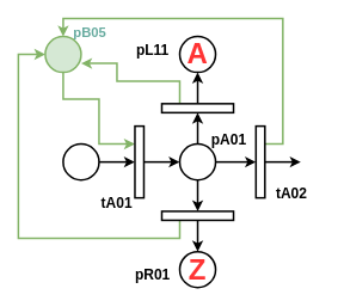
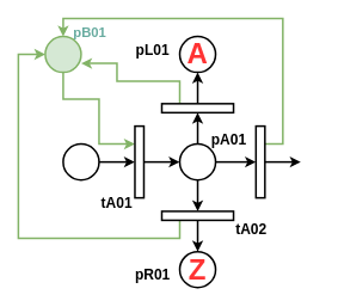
  <mxCell id="0" />
  <mxCell id="1" parent="0" />
  <mxCell id="2" style="edgeStyle=orthogonalEdgeStyle;rounded=0;orthogonalLoop=1;jettySize=auto;html=1;exitX=0.5;exitY=1;exitDx=0;exitDy=0;entryX=1;entryY=0.5;entryDx=0;entryDy=0;strokeWidth=2;" parent="1" source="5" target="12" edge="1"><mxGeometry relative="1" as="geometry" /></mxCell>
  <mxCell id="3" style="edgeStyle=orthogonalEdgeStyle;rounded=0;orthogonalLoop=1;jettySize=auto;html=1;exitX=0.5;exitY=0;exitDx=0;exitDy=0;strokeWidth=2;" parent="1" source="5" target="16" edge="1"><mxGeometry relative="1" as="geometry" /></mxCell>
  <mxCell id="4" style="edgeStyle=orthogonalEdgeStyle;rounded=0;orthogonalLoop=1;jettySize=auto;html=1;exitX=0;exitY=0.5;exitDx=0;exitDy=0;entryX=1;entryY=0.5;entryDx=0;entryDy=0;strokeWidth=2;" parent="1" source="5" target="26" edge="1"><mxGeometry relative="1" as="geometry"><mxPoint x="280" y="180" as="targetPoint" /></mxGeometry></mxCell>
  <mxCell id="5" value="" style="ellipse;whiteSpace=wrap;html=1;aspect=fixed;strokeWidth=2;direction=west;flipH=0;flipV=0;" parent="1" vertex="1"><mxGeometry x="200" y="160" width="40" height="40" as="geometry" /></mxCell>
  <mxCell id="6" style="edgeStyle=orthogonalEdgeStyle;rounded=0;orthogonalLoop=1;jettySize=auto;html=1;exitX=0.5;exitY=0;exitDx=0;exitDy=0;entryX=1;entryY=0.75;entryDx=0;entryDy=0;strokeWidth=2;fillColor=#d5e8d4;strokeColor=#82b366;" edge="1" parent="1" source="7" target="9"><mxGeometry relative="1" as="geometry"><Array as="points"><mxPoint x="70" y="110" /><mxPoint x="110" y="110" /><mxPoint x="110" y="160" /></Array></mxGeometry></mxCell>
  <mxCell id="7" value="" style="ellipse;whiteSpace=wrap;html=1;aspect=fixed;strokeWidth=2;direction=west;flipH=0;flipV=0;fillColor=#d5e8d4;strokeColor=#82b366;" parent="1" vertex="1"><mxGeometry x="50" y="40" width="40" height="40" as="geometry" /></mxCell>
  <mxCell id="8" style="edgeStyle=orthogonalEdgeStyle;rounded=0;orthogonalLoop=1;jettySize=auto;html=1;exitX=0;exitY=0.5;exitDx=0;exitDy=0;entryX=1;entryY=0.5;entryDx=0;entryDy=0;strokeWidth=2;" parent="1" source="9" target="5" edge="1"><mxGeometry relative="1" as="geometry" /></mxCell>
  <mxCell id="9" value="" style="rounded=0;whiteSpace=wrap;html=1;strokeWidth=2;direction=west;flipH=0;flipV=0;" parent="1" vertex="1"><mxGeometry x="150" y="140" width="10" height="80" as="geometry" /></mxCell>
  <mxCell id="10" style="edgeStyle=orthogonalEdgeStyle;rounded=0;orthogonalLoop=1;jettySize=auto;html=1;exitX=0;exitY=0.5;exitDx=0;exitDy=0;entryX=0.5;entryY=0;entryDx=0;entryDy=0;strokeWidth=2;" parent="1" source="12" target="13" edge="1"><mxGeometry relative="1" as="geometry" /></mxCell>
  <mxCell id="11" style="edgeStyle=orthogonalEdgeStyle;rounded=0;orthogonalLoop=1;jettySize=auto;html=1;exitX=0;exitY=0.75;exitDx=0;exitDy=0;entryX=0;entryY=0.25;entryDx=0;entryDy=0;entryPerimeter=0;strokeWidth=2;fontSize=15;fontColor=#67AB9F;fillColor=#d5e8d4;strokeColor=#82b366;" edge="1" parent="1" source="12" target="7"><mxGeometry relative="1" as="geometry"><Array as="points"><mxPoint x="200" y="90" /><mxPoint x="130" y="90" /><mxPoint x="130" y="70" /></Array></mxGeometry></mxCell>
  <mxCell id="12" value="" style="rounded=0;whiteSpace=wrap;html=1;strokeWidth=2;direction=west;flipH=0;flipV=0;rotation=-90;" parent="1" vertex="1"><mxGeometry x="215" y="80" width="10" height="80" as="geometry" /></mxCell>
  <mxCell id="13" value="" style="ellipse;whiteSpace=wrap;html=1;aspect=fixed;strokeWidth=2;direction=west;flipH=0;flipV=0;" parent="1" vertex="1"><mxGeometry x="200" y="40" width="40" height="40" as="geometry" /></mxCell>
  <mxCell id="14" style="edgeStyle=orthogonalEdgeStyle;rounded=0;orthogonalLoop=1;jettySize=auto;html=1;exitX=1;exitY=0.5;exitDx=0;exitDy=0;entryX=0.5;entryY=1;entryDx=0;entryDy=0;strokeWidth=2;" parent="1" source="16" target="17" edge="1"><mxGeometry relative="1" as="geometry" /></mxCell>
  <mxCell id="15" style="edgeStyle=orthogonalEdgeStyle;rounded=0;orthogonalLoop=1;jettySize=auto;html=1;exitX=1;exitY=0.75;exitDx=0;exitDy=0;strokeWidth=2;fillColor=#d5e8d4;strokeColor=#82b366;" edge="1" parent="1" source="16"><mxGeometry relative="1" as="geometry"><mxPoint x="50" y="60" as="targetPoint" /><Array as="points"><mxPoint x="200" y="265" /><mxPoint x="20" y="265" /><mxPoint x="20" y="60" /></Array></mxGeometry></mxCell>
  <mxCell id="16" value="" style="rounded=0;whiteSpace=wrap;html=1;strokeWidth=2;direction=west;flipH=0;flipV=0;rotation=-90;" parent="1" vertex="1"><mxGeometry x="215" y="200" width="10" height="80" as="geometry" /></mxCell>
  <mxCell id="17" value="" style="ellipse;whiteSpace=wrap;html=1;aspect=fixed;strokeWidth=2;direction=west;flipH=0;flipV=0;" parent="1" vertex="1"><mxGeometry x="200" y="280" width="40" height="40" as="geometry" /></mxCell>
  <mxCell id="18" value="&lt;font style=&quot;font-size: 16px;&quot;&gt;&lt;b&gt;&lt;font style=&quot;font-size: 16px;&quot;&gt;pR01&lt;/font&gt;&lt;/b&gt;&lt;/font&gt;" style="text;html=1;strokeColor=none;fillColor=none;align=center;verticalAlign=middle;whiteSpace=wrap;rounded=0;" parent="1" vertex="1"><mxGeometry x="140" y="290" width="60" height="30" as="geometry" /></mxCell>
- <mxCell id="19" value="&lt;font style=&quot;font-size: 16px;&quot;&gt;&lt;b&gt;&lt;font style=&quot;font-size: 16px;&quot;&gt;pL11&lt;/font&gt;&lt;/b&gt;&lt;/font&gt;" style="text;html=1;strokeColor=none;fillColor=none;align=center;verticalAlign=middle;whiteSpace=wrap;rounded=0;" parent="1" vertex="1"><mxGeometry x="140" y="40" width="60" height="30" as="geometry" /></mxCell>
+ <mxCell id="19" value="&lt;font style=&quot;font-size: 16px;&quot;&gt;&lt;b&gt;&lt;font style=&quot;font-size: 16px;&quot;&gt;pL01&lt;/font&gt;&lt;/b&gt;&lt;/font&gt;" style="text;html=1;strokeColor=none;fillColor=none;align=center;verticalAlign=middle;whiteSpace=wrap;rounded=0;" parent="1" vertex="1"><mxGeometry x="140" y="40" width="60" height="30" as="geometry" /></mxCell>
  <mxCell id="20" value="&lt;b&gt;&lt;font color=&quot;#FF3333&quot;&gt;A&lt;/font&gt;&lt;/b&gt;" style="text;html=1;strokeColor=none;fillColor=none;align=center;verticalAlign=middle;whiteSpace=wrap;rounded=0;fontSize=32;" parent="1" vertex="1"><mxGeometry x="190" y="45" width="60" height="30" as="geometry" /></mxCell>
  <mxCell id="21" value="&lt;b&gt;&lt;font color=&quot;#FF3333&quot;&gt;Z&lt;/font&gt;&lt;/b&gt;" style="text;html=1;strokeColor=none;fillColor=none;align=center;verticalAlign=middle;whiteSpace=wrap;rounded=0;fontSize=32;" parent="1" vertex="1"><mxGeometry x="190" y="285" width="60" height="30" as="geometry" /></mxCell>
  <mxCell id="22" value="&lt;b&gt;&lt;font style=&quot;font-size: 16px;&quot;&gt;tA01&lt;/font&gt;&lt;/b&gt;" style="text;html=1;strokeColor=none;fillColor=none;align=center;verticalAlign=middle;whiteSpace=wrap;rounded=0;" parent="1" vertex="1"><mxGeometry x="100" y="210" width="60" height="30" as="geometry" /></mxCell>
  <mxCell id="23" value="&lt;b&gt;&lt;font style=&quot;font-size: 16px;&quot;&gt;pA01&lt;/font&gt;&lt;/b&gt;" style="text;html=1;strokeColor=none;fillColor=none;align=center;verticalAlign=middle;whiteSpace=wrap;rounded=0;" parent="1" vertex="1"><mxGeometry x="225" y="140" width="60" height="30" as="geometry" /></mxCell>
  <mxCell id="24" style="edgeStyle=orthogonalEdgeStyle;rounded=0;orthogonalLoop=1;jettySize=auto;html=1;exitX=0;exitY=0.5;exitDx=0;exitDy=0;strokeWidth=2;" edge="1" parent="1" source="26"><mxGeometry relative="1" as="geometry"><mxPoint x="335" y="180" as="targetPoint" /></mxGeometry></mxCell>
  <mxCell id="25" style="edgeStyle=orthogonalEdgeStyle;rounded=0;orthogonalLoop=1;jettySize=auto;html=1;exitX=0;exitY=0.75;exitDx=0;exitDy=0;strokeWidth=2;entryX=0.5;entryY=1;entryDx=0;entryDy=0;fillColor=#d5e8d4;strokeColor=#82b366;" edge="1" parent="1" source="26" target="7"><mxGeometry relative="1" as="geometry"><mxPoint x="290" y="20" as="targetPoint" /></mxGeometry></mxCell>
  <mxCell id="26" value="" style="rounded=0;whiteSpace=wrap;html=1;strokeWidth=2;direction=west;flipH=0;flipV=0;" parent="1" vertex="1"><mxGeometry x="285" y="140" width="10" height="80" as="geometry" /></mxCell>
- <mxCell id="27" value="&lt;b&gt;&lt;font style=&quot;font-size: 16px;&quot;&gt;tA02&lt;/font&gt;&lt;/b&gt;" style="text;html=1;strokeColor=none;fillColor=none;align=center;verticalAlign=middle;whiteSpace=wrap;rounded=0;" parent="1" vertex="1"><mxGeometry x="295" y="200" width="60" height="30" as="geometry" /></mxCell>
+ <mxCell id="27" value="&lt;b&gt;&lt;font style=&quot;font-size: 16px;&quot;&gt;tA02&lt;/font&gt;&lt;/b&gt;" style="text;html=1;strokeColor=none;fillColor=none;align=center;verticalAlign=middle;whiteSpace=wrap;rounded=0;" parent="1" vertex="1"><mxGeometry x="250" y="240" width="60" height="30" as="geometry" /></mxCell>
  <mxCell id="28" style="edgeStyle=orthogonalEdgeStyle;rounded=0;orthogonalLoop=1;jettySize=auto;html=1;exitX=0;exitY=0.5;exitDx=0;exitDy=0;strokeWidth=2;entryX=1;entryY=0.5;entryDx=0;entryDy=0;" edge="1" parent="1" source="29" target="9"><mxGeometry relative="1" as="geometry"><mxPoint x="140" y="190" as="targetPoint" /></mxGeometry></mxCell>
  <mxCell id="29" value="" style="ellipse;whiteSpace=wrap;html=1;aspect=fixed;strokeWidth=2;direction=west;flipH=0;flipV=0;" vertex="1" parent="1"><mxGeometry x="70" y="160" width="40" height="40" as="geometry" /></mxCell>
- <mxCell id="30" value="&lt;font size=&quot;1&quot; color=&quot;#67AB9F&quot;&gt;&lt;b style=&quot;font-size: 15px;&quot;&gt;pB05&lt;/b&gt;&lt;/font&gt;" style="text;html=1;strokeColor=none;fillColor=none;align=center;verticalAlign=middle;whiteSpace=wrap;rounded=0;" vertex="1" parent="1"><mxGeometry x="70" y="20" width="60" height="30" as="geometry" /></mxCell>
+ <mxCell id="30" value="&lt;font size=&quot;1&quot; color=&quot;#67AB9F&quot;&gt;&lt;b style=&quot;font-size: 15px;&quot;&gt;pB01&lt;/b&gt;&lt;/font&gt;" style="text;html=1;strokeColor=none;fillColor=none;align=center;verticalAlign=middle;whiteSpace=wrap;rounded=0;" vertex="1" parent="1"><mxGeometry x="70" y="20" width="60" height="30" as="geometry" /></mxCell>
